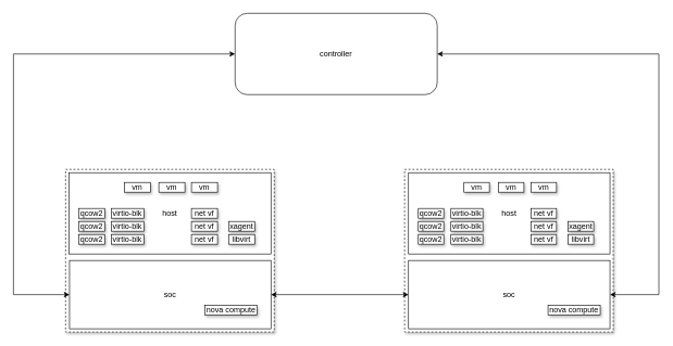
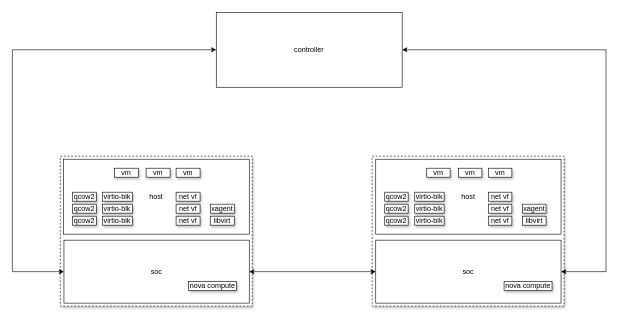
  <mxCell id="0" />
  <mxCell id="1" parent="0" />
  <mxCell id="2" value="" style="rounded=0;whiteSpace=wrap;html=1;shadow=1;dashed=1;" vertex="1" parent="1"><mxGeometry x="100" y="260" width="320" height="250" as="geometry" /></mxCell>
  <mxCell id="3" value="host" style="rounded=0;whiteSpace=wrap;html=1;" vertex="1" parent="1"><mxGeometry x="105" y="265" width="310" height="125" as="geometry" /></mxCell>
  <mxCell id="4" value="soc" style="rounded=0;whiteSpace=wrap;html=1;" vertex="1" parent="1"><mxGeometry x="106" y="400" width="309" height="105" as="geometry" /></mxCell>
  <mxCell id="5" value="" style="rounded=0;whiteSpace=wrap;html=1;shadow=1;dashed=1;" vertex="1" parent="1"><mxGeometry x="620" y="260" width="320" height="250" as="geometry" /></mxCell>
  <mxCell id="6" value="soc" style="rounded=0;whiteSpace=wrap;html=1;" vertex="1" parent="1"><mxGeometry x="626" y="400" width="309" height="105" as="geometry" /></mxCell>
- <mxCell id="7" value="controller" style="whiteSpace=wrap;html=1;rounded=1;" vertex="1" parent="1"><mxGeometry x="360" y="20" width="310" height="125" as="geometry" /></mxCell>
+ <mxCell id="7" value="controller" style="rounded=0;whiteSpace=wrap;html=1;" vertex="1" parent="1"><mxGeometry x="360" y="20" width="310" height="125" as="geometry" /></mxCell>
  <mxCell id="8" value="" style="endArrow=classic;startArrow=classic;html=1;rounded=0;exitX=0;exitY=0.5;exitDx=0;exitDy=0;edgeStyle=orthogonalEdgeStyle;entryX=0;entryY=0.5;entryDx=0;entryDy=0;" edge="1" parent="1" source="4" target="7"><mxGeometry width="50" height="50" relative="1" as="geometry"><mxPoint x="410" y="320" as="sourcePoint" /><mxPoint x="30" y="160" as="targetPoint" /><Array as="points"><mxPoint x="20" y="453" /><mxPoint x="20" y="83" /></Array></mxGeometry></mxCell>
  <mxCell id="9" value="" style="endArrow=classic;startArrow=classic;html=1;rounded=0;entryX=1;entryY=0.5;entryDx=0;entryDy=0;exitX=1;exitY=0.5;exitDx=0;exitDy=0;edgeStyle=orthogonalEdgeStyle;" edge="1" parent="1" source="6" target="7"><mxGeometry width="50" height="50" relative="1" as="geometry"><mxPoint x="840" y="160" as="sourcePoint" /><mxPoint x="890" y="110" as="targetPoint" /><Array as="points"><mxPoint x="1010" y="453" /><mxPoint x="1010" y="83" /></Array></mxGeometry></mxCell>
  <mxCell id="10" value="qcow2" style="rounded=0;whiteSpace=wrap;html=1;shadow=1;" vertex="1" parent="1"><mxGeometry x="120" y="360" width="40" height="15" as="geometry" /></mxCell>
  <mxCell id="11" value="qcow2" style="rounded=0;whiteSpace=wrap;html=1;shadow=1;" vertex="1" parent="1"><mxGeometry x="120" y="340" width="40" height="15" as="geometry" /></mxCell>
  <mxCell id="12" value="qcow2" style="rounded=0;whiteSpace=wrap;html=1;shadow=1;" vertex="1" parent="1"><mxGeometry x="120" y="320" width="40" height="15" as="geometry" /></mxCell>
  <mxCell id="13" value="virtio-blk" style="rounded=0;whiteSpace=wrap;html=1;shadow=1;" vertex="1" parent="1"><mxGeometry x="170" y="360" width="50" height="15" as="geometry" /></mxCell>
  <mxCell id="14" value="virtio-blk" style="rounded=0;whiteSpace=wrap;html=1;shadow=1;" vertex="1" parent="1"><mxGeometry x="170" y="340" width="50" height="15" as="geometry" /></mxCell>
  <mxCell id="15" value="virtio-blk" style="rounded=0;whiteSpace=wrap;html=1;shadow=1;" vertex="1" parent="1"><mxGeometry x="170" y="320" width="50" height="15" as="geometry" /></mxCell>
  <mxCell id="16" value="net vf" style="rounded=0;whiteSpace=wrap;html=1;shadow=1;" vertex="1" parent="1"><mxGeometry x="293" y="360" width="40" height="15" as="geometry" /></mxCell>
  <mxCell id="17" value="net vf" style="rounded=0;whiteSpace=wrap;html=1;shadow=1;" vertex="1" parent="1"><mxGeometry x="293" y="340" width="40" height="15" as="geometry" /></mxCell>
  <mxCell id="18" value="net vf" style="rounded=0;whiteSpace=wrap;html=1;shadow=1;" vertex="1" parent="1"><mxGeometry x="293" y="320" width="40" height="15" as="geometry" /></mxCell>
  <mxCell id="19" value="libvirt" style="rounded=0;whiteSpace=wrap;html=1;shadow=1;" vertex="1" parent="1"><mxGeometry x="350" y="360" width="40" height="15" as="geometry" /></mxCell>
  <mxCell id="20" value="xagent" style="rounded=0;whiteSpace=wrap;html=1;shadow=1;" vertex="1" parent="1"><mxGeometry x="350" y="340" width="40" height="15" as="geometry" /></mxCell>
  <mxCell id="21" value="vm" style="rounded=0;whiteSpace=wrap;html=1;shadow=1;" vertex="1" parent="1"><mxGeometry x="190" y="280" width="40" height="15" as="geometry" /></mxCell>
  <mxCell id="22" value="vm" style="rounded=0;whiteSpace=wrap;html=1;shadow=1;" vertex="1" parent="1"><mxGeometry x="293" y="280" width="40" height="15" as="geometry" /></mxCell>
  <mxCell id="23" value="vm" style="rounded=0;whiteSpace=wrap;html=1;shadow=1;" vertex="1" parent="1"><mxGeometry x="243" y="280" width="40" height="15" as="geometry" /></mxCell>
  <mxCell id="24" value="host" style="rounded=0;whiteSpace=wrap;html=1;" vertex="1" parent="1"><mxGeometry x="626" y="265" width="309" height="125" as="geometry" /></mxCell>
  <mxCell id="25" value="qcow2" style="rounded=0;whiteSpace=wrap;html=1;shadow=1;" vertex="1" parent="1"><mxGeometry x="641" y="360" width="39" height="15" as="geometry" /></mxCell>
  <mxCell id="26" value="qcow2" style="rounded=0;whiteSpace=wrap;html=1;shadow=1;" vertex="1" parent="1"><mxGeometry x="641" y="340" width="39" height="15" as="geometry" /></mxCell>
  <mxCell id="27" value="qcow2" style="rounded=0;whiteSpace=wrap;html=1;shadow=1;" vertex="1" parent="1"><mxGeometry x="641" y="320" width="39" height="15" as="geometry" /></mxCell>
  <mxCell id="28" value="virtio-blk" style="rounded=0;whiteSpace=wrap;html=1;shadow=1;" vertex="1" parent="1"><mxGeometry x="691" y="360" width="49" height="15" as="geometry" /></mxCell>
  <mxCell id="29" value="virtio-blk" style="rounded=0;whiteSpace=wrap;html=1;shadow=1;" vertex="1" parent="1"><mxGeometry x="691" y="340" width="49" height="15" as="geometry" /></mxCell>
  <mxCell id="30" value="virtio-blk" style="rounded=0;whiteSpace=wrap;html=1;shadow=1;" vertex="1" parent="1"><mxGeometry x="691" y="320" width="49" height="15" as="geometry" /></mxCell>
  <mxCell id="31" value="net vf" style="rounded=0;whiteSpace=wrap;html=1;shadow=1;" vertex="1" parent="1"><mxGeometry x="814" y="360" width="39" height="15" as="geometry" /></mxCell>
  <mxCell id="32" value="net vf" style="rounded=0;whiteSpace=wrap;html=1;shadow=1;" vertex="1" parent="1"><mxGeometry x="814" y="340" width="39" height="15" as="geometry" /></mxCell>
  <mxCell id="33" value="net vf" style="rounded=0;whiteSpace=wrap;html=1;shadow=1;" vertex="1" parent="1"><mxGeometry x="814" y="320" width="39" height="15" as="geometry" /></mxCell>
  <mxCell id="34" value="libvirt" style="rounded=0;whiteSpace=wrap;html=1;shadow=1;" vertex="1" parent="1"><mxGeometry x="871" y="360" width="39" height="15" as="geometry" /></mxCell>
  <mxCell id="35" value="xagent" style="rounded=0;whiteSpace=wrap;html=1;shadow=1;" vertex="1" parent="1"><mxGeometry x="871" y="340" width="39" height="15" as="geometry" /></mxCell>
  <mxCell id="36" value="vm" style="rounded=0;whiteSpace=wrap;html=1;shadow=1;" vertex="1" parent="1"><mxGeometry x="711" y="280" width="39" height="15" as="geometry" /></mxCell>
  <mxCell id="37" value="vm" style="rounded=0;whiteSpace=wrap;html=1;shadow=1;" vertex="1" parent="1"><mxGeometry x="814" y="280" width="39" height="15" as="geometry" /></mxCell>
  <mxCell id="38" value="vm" style="rounded=0;whiteSpace=wrap;html=1;shadow=1;" vertex="1" parent="1"><mxGeometry x="764" y="280" width="39" height="15" as="geometry" /></mxCell>
  <mxCell id="39" value="nova compute" style="rounded=0;whiteSpace=wrap;html=1;shadow=1;" vertex="1" parent="1"><mxGeometry x="314" y="469" width="80" height="15" as="geometry" /></mxCell>
  <mxCell id="40" value="nova compute" style="rounded=0;whiteSpace=wrap;html=1;shadow=1;" vertex="1" parent="1"><mxGeometry x="840" y="469" width="80" height="15" as="geometry" /></mxCell>
  <mxCell id="41" value="" style="endArrow=classic;startArrow=classic;html=1;rounded=0;exitX=1;exitY=0.5;exitDx=0;exitDy=0;entryX=0;entryY=0.5;entryDx=0;entryDy=0;" edge="1" parent="1" source="4" target="6"><mxGeometry width="50" height="50" relative="1" as="geometry"><mxPoint x="460" y="610" as="sourcePoint" /><mxPoint x="590" y="450" as="targetPoint" /></mxGeometry></mxCell>
